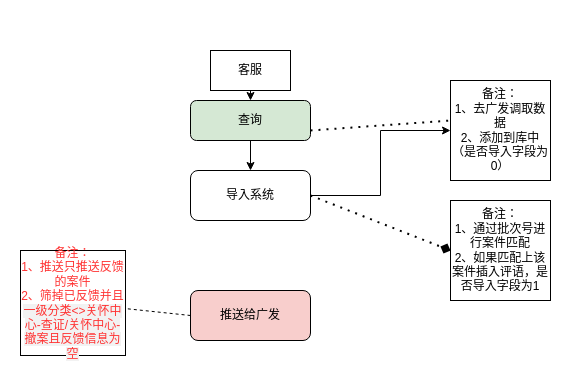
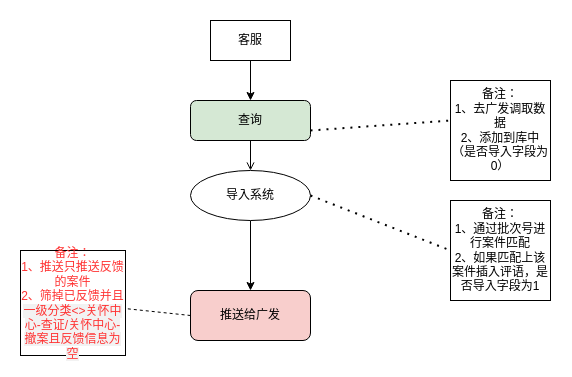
  <mxCell id="0" />
  <mxCell id="1" parent="0" />
- <mxCell id="2" value="客服" style="rounded=0;whiteSpace=wrap;html=1;" vertex="1" parent="1"><mxGeometry x="210" y="50" width="80" height="40" as="geometry" /></mxCell>
+ <mxCell id="2" value="客服" style="rounded=0;whiteSpace=wrap;html=1;" vertex="1" parent="1"><mxGeometry x="210" y="20" width="80" height="40" as="geometry" /></mxCell>
  <mxCell id="3" value="" style="endArrow=classic;html=1;exitX=0.5;exitY=1;exitDx=0;exitDy=0;" edge="1" parent="1" source="2" target="4"><mxGeometry width="50" height="50" relative="1" as="geometry"><mxPoint x="240" y="230" as="sourcePoint" /><mxPoint x="250" y="100" as="targetPoint" /></mxGeometry></mxCell>
  <mxCell id="4" value="查询" style="rounded=1;whiteSpace=wrap;html=1;fillColor=#d5e8d4;" vertex="1" parent="1"><mxGeometry x="190" y="100" width="120" height="40" as="geometry" /></mxCell>
  <mxCell id="5" value="" style="endArrow=none;dashed=1;html=1;dashPattern=1 3;strokeWidth=2;exitX=1;exitY=0.75;exitDx=0;exitDy=0;exitPerimeter=0;" edge="1" parent="1" source="4"><mxGeometry width="50" height="50" relative="1" as="geometry"><mxPoint x="240" y="130" as="sourcePoint" /><mxPoint x="450" y="120" as="targetPoint" /></mxGeometry></mxCell>
  <mxCell id="6" value="备注：&lt;br&gt;1、去广发调取数据&lt;br&gt;2、添加到库中（是否导入字段为0）" style="whiteSpace=wrap;html=1;aspect=fixed;" vertex="1" parent="1"><mxGeometry x="450" y="80" width="100" height="100" as="geometry" /></mxCell>
- <mxCell id="7" value="" style="endArrow=classic;html=1;exitX=0.5;exitY=1;exitDx=0;exitDy=0;" edge="1" parent="1" source="4" target="9"><mxGeometry width="50" height="50" relative="1" as="geometry"><mxPoint x="240" y="400" as="sourcePoint" /><mxPoint x="250" y="190" as="targetPoint" /></mxGeometry></mxCell>
- <mxCell id="8" value="" style="edgeStyle=orthogonalEdgeStyle;rounded=0;orthogonalLoop=1;jettySize=auto;html=1;" edge="1" parent="1" source="9" target="6"><mxGeometry relative="1" as="geometry" /></mxCell>
- <mxCell id="9" value="导入系统" style="rounded=1;whiteSpace=wrap;html=1;" vertex="1" parent="1"><mxGeometry x="190" y="170" width="120" height="50" as="geometry" /></mxCell>
- <mxCell id="10" value="" style="endArrow=diamond;dashed=1;html=1;dashPattern=1 3;strokeWidth=2;exitX=1;exitY=0.5;exitDx=0;exitDy=0;entryX=0;entryY=0.5;entryDx=0;entryDy=0;" edge="1" parent="1" source="9" target="11"><mxGeometry width="50" height="50" relative="1" as="geometry"><mxPoint x="240" y="400" as="sourcePoint" /><mxPoint x="290" y="350" as="targetPoint" /></mxGeometry></mxCell>
+ <mxCell id="7" value="" style="endArrow=open;html=1;exitX=0.5;exitY=1;exitDx=0;exitDy=0;" edge="1" parent="1" source="4" target="9"><mxGeometry width="50" height="50" relative="1" as="geometry"><mxPoint x="240" y="400" as="sourcePoint" /><mxPoint x="250" y="190" as="targetPoint" /></mxGeometry></mxCell>
+ <mxCell id="8" value="" style="edgeStyle=orthogonalEdgeStyle;rounded=0;orthogonalLoop=1;jettySize=auto;html=1;" edge="1" parent="1" source="9" target="12"><mxGeometry relative="1" as="geometry" /></mxCell>
+ <mxCell id="9" value="导入系统" style="ellipse;whiteSpace=wrap;html=1;" vertex="1" parent="1"><mxGeometry x="190" y="170" width="120" height="50" as="geometry" /></mxCell>
+ <mxCell id="10" value="" style="endArrow=none;dashed=1;html=1;dashPattern=1 3;strokeWidth=2;exitX=1;exitY=0.5;exitDx=0;exitDy=0;entryX=0;entryY=0.5;entryDx=0;entryDy=0;" edge="1" parent="1" source="9" target="11"><mxGeometry width="50" height="50" relative="1" as="geometry"><mxPoint x="240" y="400" as="sourcePoint" /><mxPoint x="290" y="350" as="targetPoint" /></mxGeometry></mxCell>
  <mxCell id="11" value="备注：&lt;br&gt;1、通过批次号进行案件匹配&lt;br&gt;2、如果匹配上该案件插入评语，是否导入字段为1" style="whiteSpace=wrap;html=1;aspect=fixed;" vertex="1" parent="1"><mxGeometry x="450" y="200" width="100" height="100" as="geometry" /></mxCell>
  <mxCell id="12" value="推送给广发" style="rounded=1;whiteSpace=wrap;html=1;fillColor=#f8cecc;" vertex="1" parent="1"><mxGeometry x="190" y="290" width="120" height="50" as="geometry" /></mxCell>
  <mxCell id="13" value="" style="endArrow=none;dashed=1;html=1;exitX=0;exitY=0.5;exitDx=0;exitDy=0;" edge="1" parent="1" source="12" target="14"><mxGeometry width="50" height="50" relative="1" as="geometry"><mxPoint x="240" y="360" as="sourcePoint" /><mxPoint x="60" y="315" as="targetPoint" /></mxGeometry></mxCell>
  <mxCell id="14" value="备注：&lt;br&gt;1、推送只推送反馈的案件&lt;br&gt;2、筛掉已反馈并且&lt;span style=&quot;font-family: &amp;quot;arial normal&amp;quot;, arial; text-align: left; background-color: rgb(242, 242, 242);&quot;&gt;一级分类&amp;lt;&amp;gt;关怀中心-查证/关怀中心-撤案且反馈信息为空&lt;/span&gt;" style="whiteSpace=wrap;html=1;aspect=fixed;fontColor=#FF3333;" vertex="1" parent="1"><mxGeometry x="20" y="250" width="105" height="105" as="geometry" /></mxCell>
